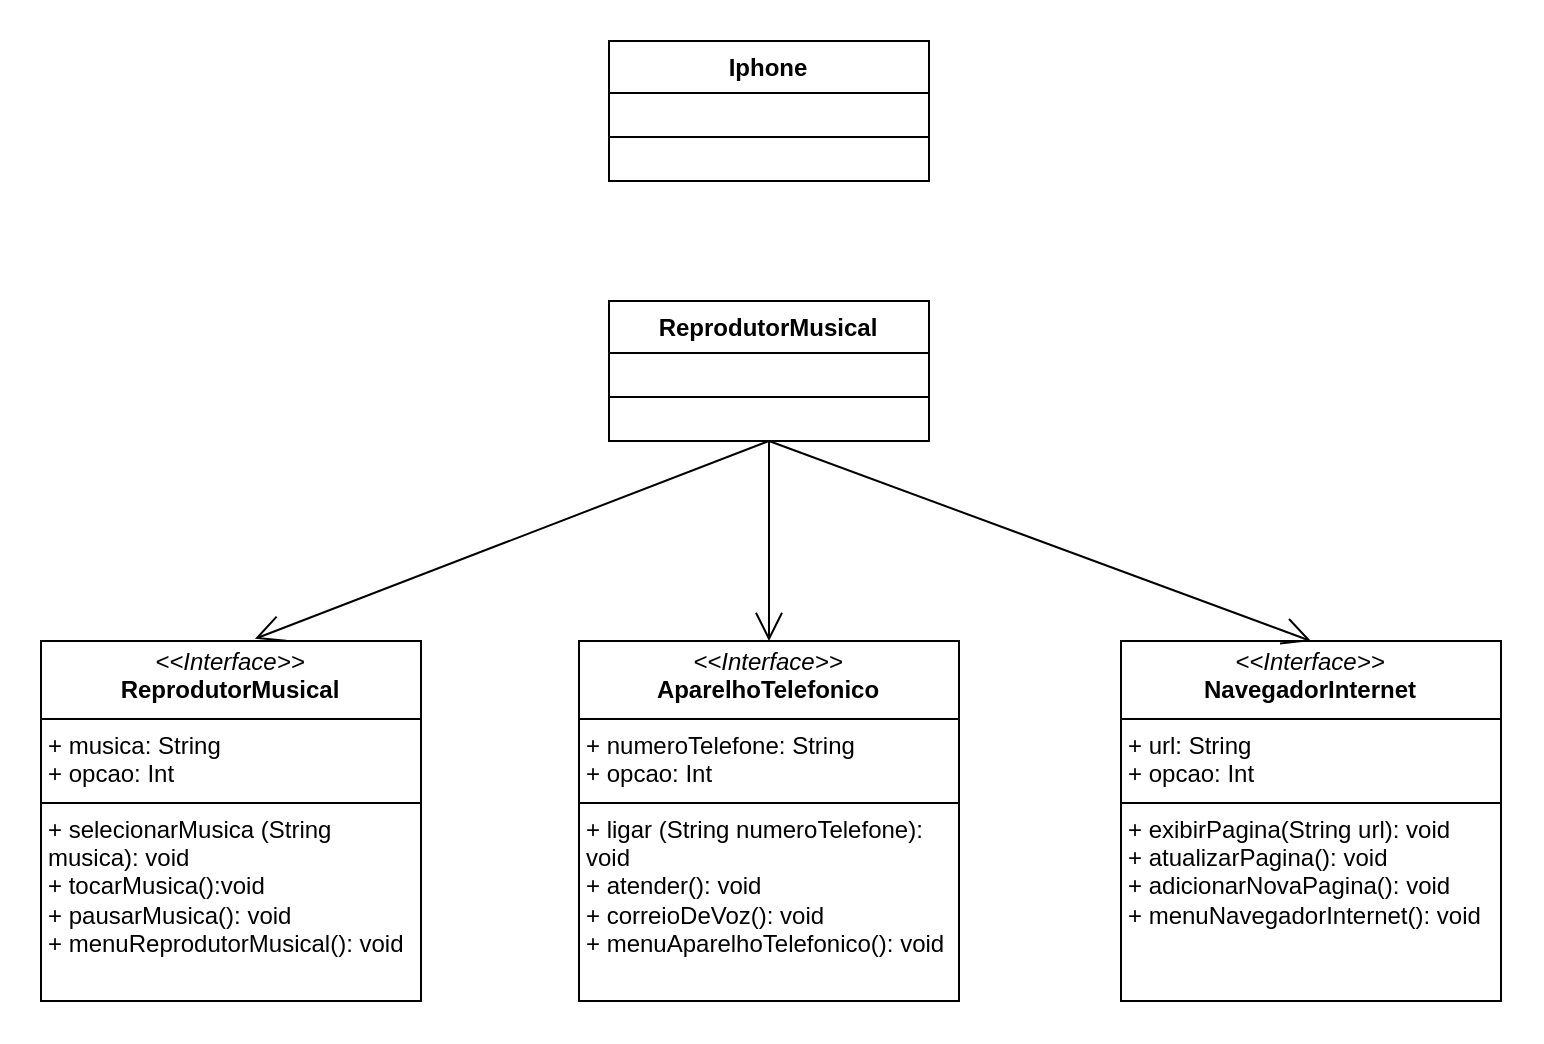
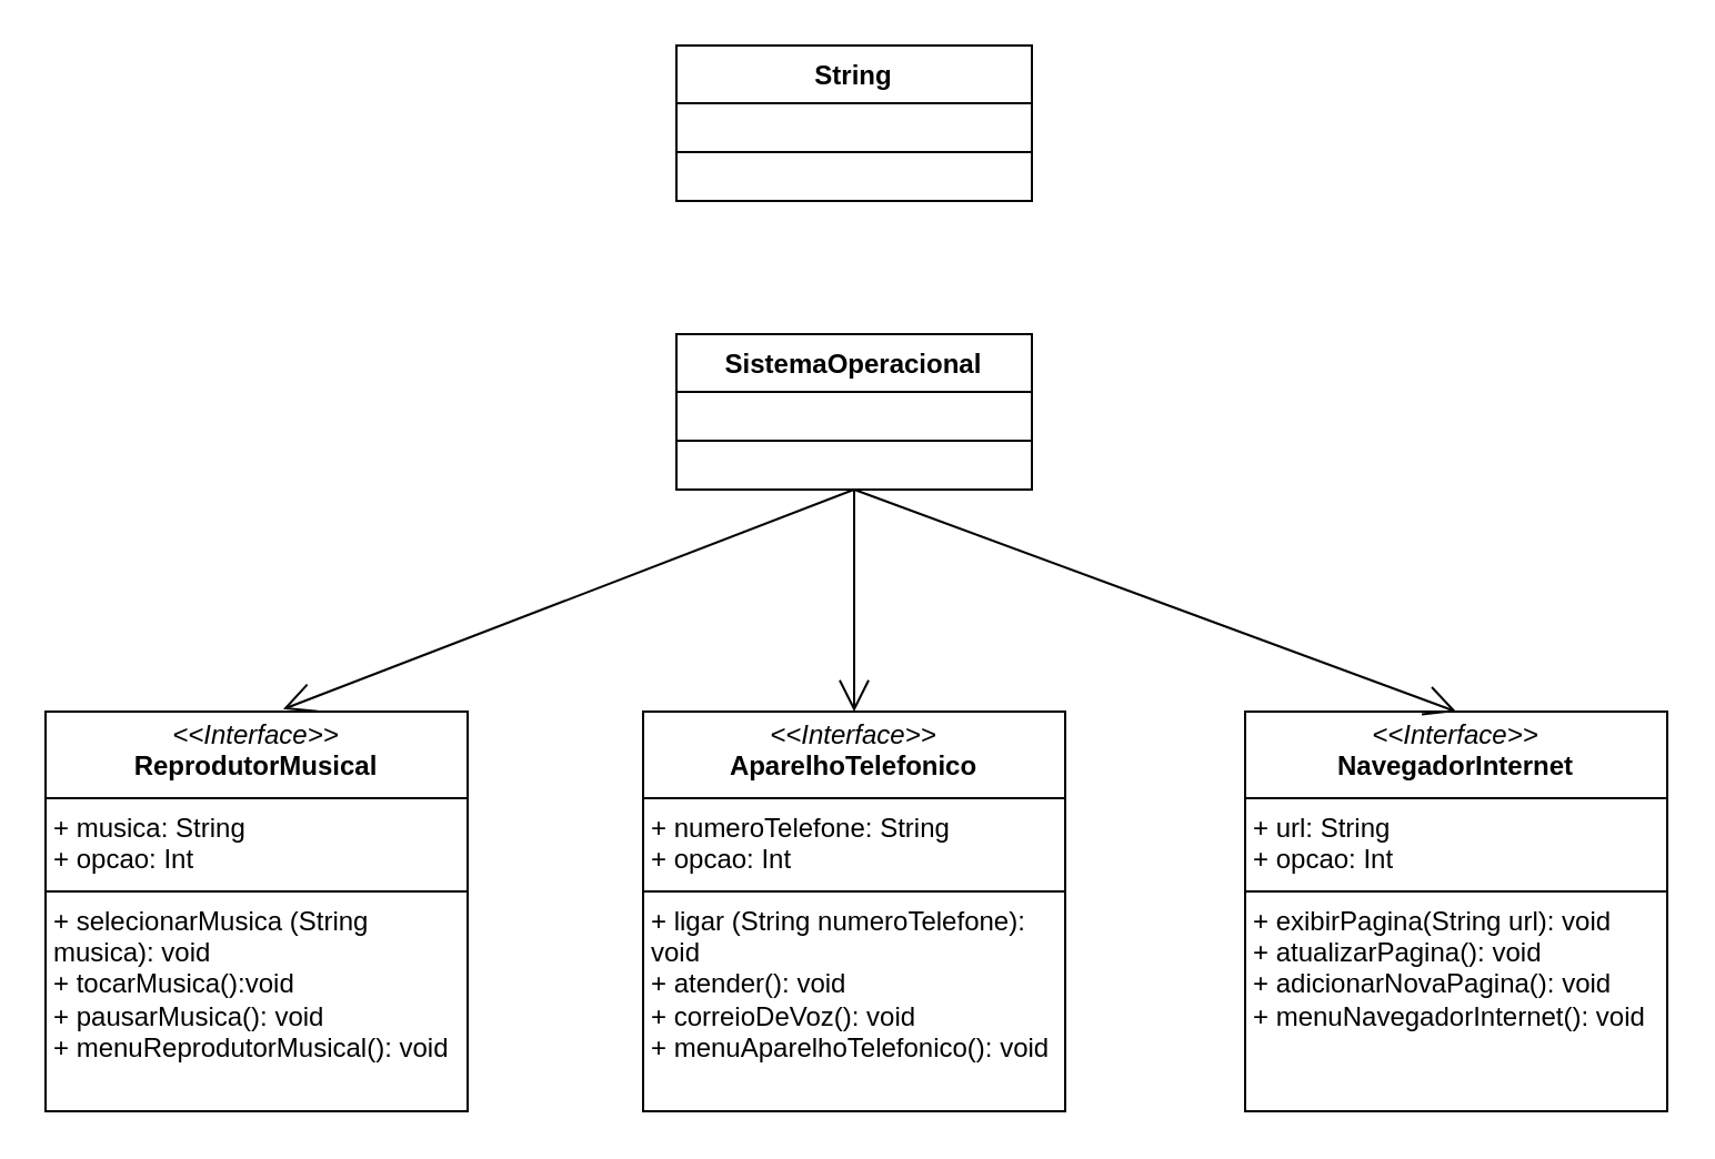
  <mxCell id="0" />
  <mxCell id="1" parent="0" />
- <mxCell id="2" value="ReprodutorMusical" style="swimlane;fontStyle=1;align=center;verticalAlign=top;childLayout=stackLayout;horizontal=1;startSize=26;horizontalStack=0;resizeParent=1;resizeParentMax=0;resizeLast=0;collapsible=1;marginBottom=0;whiteSpace=wrap;html=1;" vertex="1" parent="1"><mxGeometry x="304" y="150" width="160" height="70" as="geometry" /></mxCell>
+ <mxCell id="2" value="SistemaOperacional" style="swimlane;fontStyle=1;align=center;verticalAlign=top;childLayout=stackLayout;horizontal=1;startSize=26;horizontalStack=0;resizeParent=1;resizeParentMax=0;resizeLast=0;collapsible=1;marginBottom=0;whiteSpace=wrap;html=1;" vertex="1" parent="1"><mxGeometry x="304" y="150" width="160" height="70" as="geometry" /></mxCell>
  <mxCell id="3" value="" style="line;strokeWidth=1;fillColor=none;align=left;verticalAlign=middle;spacingTop=-1;spacingLeft=3;spacingRight=3;rotatable=0;labelPosition=right;points=[];portConstraint=eastwest;strokeColor=inherit;" vertex="1" parent="2"><mxGeometry y="26" width="160" height="44" as="geometry" /></mxCell>
  <mxCell id="4" value="&lt;p style=&quot;margin:0px;margin-top:4px;text-align:center;&quot;&gt;&lt;i&gt;&amp;lt;&amp;lt;Interface&amp;gt;&amp;gt;&lt;/i&gt;&lt;br&gt;&lt;b&gt;ReprodutorMusical&lt;/b&gt;&lt;/p&gt;&lt;hr size=&quot;1&quot; style=&quot;border-style:solid;&quot;&gt;&lt;p style=&quot;margin:0px;margin-left:4px;&quot;&gt;+ musica: String&lt;br&gt;+ opcao: Int&lt;/p&gt;&lt;hr size=&quot;1&quot; style=&quot;border-style:solid;&quot;&gt;&lt;p style=&quot;margin:0px;margin-left:4px;&quot;&gt;+ selecionarMusica (String musica): void&lt;br&gt;+ tocarMusica():void&lt;/p&gt;&lt;p style=&quot;margin:0px;margin-left:4px;&quot;&gt;+ pausarMusica(): void&lt;br&gt;+ menuReprodutorMusical(): void&lt;/p&gt;" style="verticalAlign=top;align=left;overflow=fill;html=1;whiteSpace=wrap;" vertex="1" parent="1"><mxGeometry x="20" y="320" width="190" height="180" as="geometry" /></mxCell>
- <mxCell id="5" value="Iphone" style="swimlane;fontStyle=1;align=center;verticalAlign=top;childLayout=stackLayout;horizontal=1;startSize=26;horizontalStack=0;resizeParent=1;resizeParentMax=0;resizeLast=0;collapsible=1;marginBottom=0;whiteSpace=wrap;html=1;" vertex="1" parent="1"><mxGeometry x="304" y="20" width="160" height="70" as="geometry" /></mxCell>
+ <mxCell id="5" value="String" style="swimlane;fontStyle=1;align=center;verticalAlign=top;childLayout=stackLayout;horizontal=1;startSize=26;horizontalStack=0;resizeParent=1;resizeParentMax=0;resizeLast=0;collapsible=1;marginBottom=0;whiteSpace=wrap;html=1;" vertex="1" parent="1"><mxGeometry x="304" y="20" width="160" height="70" as="geometry" /></mxCell>
  <mxCell id="6" value="" style="line;strokeWidth=1;fillColor=none;align=left;verticalAlign=middle;spacingTop=-1;spacingLeft=3;spacingRight=3;rotatable=0;labelPosition=right;points=[];portConstraint=eastwest;strokeColor=inherit;" vertex="1" parent="5"><mxGeometry y="26" width="160" height="44" as="geometry" /></mxCell>
  <mxCell id="7" value="&lt;p style=&quot;margin:0px;margin-top:4px;text-align:center;&quot;&gt;&lt;i&gt;&amp;lt;&amp;lt;Interface&amp;gt;&amp;gt;&lt;/i&gt;&lt;br&gt;&lt;b&gt;AparelhoTelefonico&lt;/b&gt;&lt;/p&gt;&lt;hr size=&quot;1&quot; style=&quot;border-style:solid;&quot;&gt;&lt;p style=&quot;margin:0px;margin-left:4px;&quot;&gt;+ numeroTelefone: String&lt;br&gt;+ opcao: Int&lt;/p&gt;&lt;hr size=&quot;1&quot; style=&quot;border-style:solid;&quot;&gt;&lt;p style=&quot;margin:0px;margin-left:4px;&quot;&gt;+ ligar (String numeroTelefone): void&lt;br&gt;+ atender(): void&lt;br&gt;+ correioDeVoz(): void&lt;br&gt;+ menuAparelhoTelefonico(): void&lt;/p&gt;" style="verticalAlign=top;align=left;overflow=fill;html=1;whiteSpace=wrap;" vertex="1" parent="1"><mxGeometry x="289" y="320" width="190" height="180" as="geometry" /></mxCell>
  <mxCell id="8" value="&lt;p style=&quot;margin:0px;margin-top:4px;text-align:center;&quot;&gt;&lt;i&gt;&amp;lt;&amp;lt;Interface&amp;gt;&amp;gt;&lt;/i&gt;&lt;br&gt;&lt;b&gt;NavegadorInternet&lt;/b&gt;&lt;/p&gt;&lt;hr size=&quot;1&quot; style=&quot;border-style:solid;&quot;&gt;&lt;p style=&quot;margin:0px;margin-left:4px;&quot;&gt;+ url: String&lt;br&gt;+ opcao: Int&lt;/p&gt;&lt;hr size=&quot;1&quot; style=&quot;border-style:solid;&quot;&gt;&lt;p style=&quot;margin:0px;margin-left:4px;&quot;&gt;+ exibirPagina(String url): void&lt;br&gt;+ atualizarPagina(): void&lt;/p&gt;&lt;p style=&quot;margin:0px;margin-left:4px;&quot;&gt;+ adicionarNovaPagina(): void&lt;br&gt;+ menuNavegadorInternet(): void&lt;/p&gt;" style="verticalAlign=top;align=left;overflow=fill;html=1;whiteSpace=wrap;" vertex="1" parent="1"><mxGeometry x="560" y="320" width="190" height="180" as="geometry" /></mxCell>
  <mxCell id="9" value="" style="endArrow=open;endFill=1;endSize=12;html=1;rounded=0;entryX=0.563;entryY=-0.006;entryDx=0;entryDy=0;exitX=0.5;exitY=1;exitDx=0;exitDy=0;entryPerimeter=0;" edge="1" parent="1" source="2" target="4"><mxGeometry width="160" relative="1" as="geometry"><mxPoint x="394" y="100" as="sourcePoint" /><mxPoint x="394" y="160" as="targetPoint" /><Array as="points" /></mxGeometry></mxCell>
  <mxCell id="10" value="" style="endArrow=open;endFill=1;endSize=12;html=1;rounded=0;entryX=0.5;entryY=0;entryDx=0;entryDy=0;exitX=0.5;exitY=1;exitDx=0;exitDy=0;" edge="1" parent="1" source="2" target="7"><mxGeometry width="160" relative="1" as="geometry"><mxPoint x="394" y="230" as="sourcePoint" /><mxPoint x="127" y="289" as="targetPoint" /><Array as="points" /></mxGeometry></mxCell>
  <mxCell id="11" value="" style="endArrow=open;endFill=1;endSize=12;html=1;rounded=0;entryX=0.5;entryY=0;entryDx=0;entryDy=0;exitX=0.5;exitY=1;exitDx=0;exitDy=0;" edge="1" parent="1" source="2" target="8"><mxGeometry width="160" relative="1" as="geometry"><mxPoint x="394" y="230" as="sourcePoint" /><mxPoint x="394" y="290" as="targetPoint" /><Array as="points" /></mxGeometry></mxCell>
